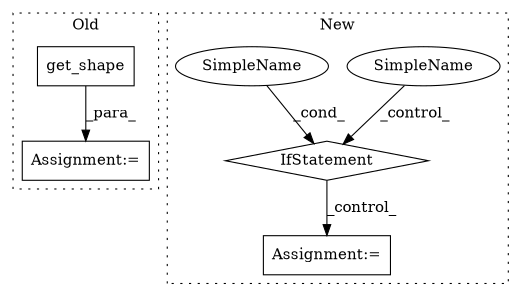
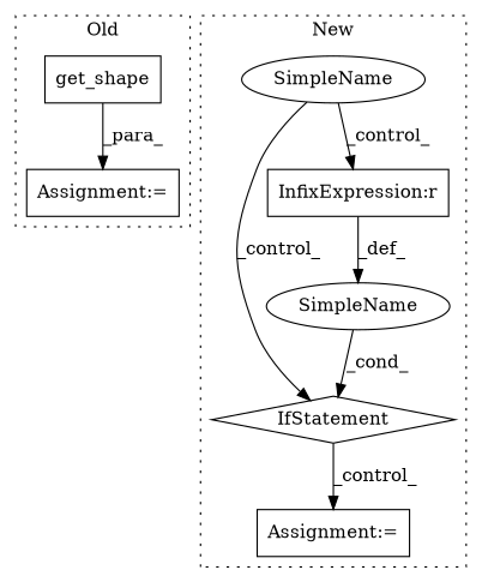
  digraph {
    node [a=7 shape=box]
    n1 [a=32 l=11 label=get_shape s=1410]
    n2 [l=1 label="Assignment:=" s=1393]
    n3 [a=25 l="4,2" label=IfStatement s="3082,3101" shape=diamond]
+   n4 [a=27 l=4 label="InfixExpression:r" s=3093]
    n5 [a=42 label=SimpleName shape=ellipse]
    n6 [a=42 label=SimpleName shape=ellipse]
    n7 [l=1 label="Assignment:=" s=3305]
    subgraph cluster_1 {
      label=Old
      style=dotted
      n1
      n2
    }
    subgraph cluster_2 {
      label=New
      style=dotted
      n3
+     n4
      n5
      n6
      n7
    }
    n1 -> n2 [label=_para_]
    n3 -> n7 [label=_control_]
+   n4 -> n6 [label=_def_]
    n5 -> n3 [label=_control_]
+   n5 -> n4 [label=_control_]
    n6 -> n3 [label=_cond_]
  }
